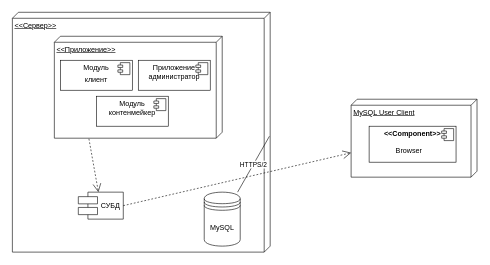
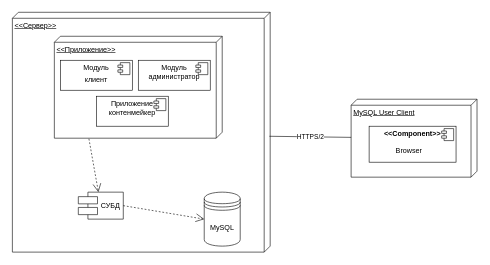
  <mxCell id="0" />
  <mxCell id="1" parent="0" />
  <mxCell id="2" value="&amp;lt;&amp;lt;Сервер&amp;gt;&amp;gt;" style="verticalAlign=top;align=left;spacingTop=8;spacingLeft=2;spacingRight=12;shape=cube;size=10;direction=south;fontStyle=4;html=1;" parent="1" vertex="1"><mxGeometry x="20" y="20" width="430" height="400" as="geometry" /></mxCell>
  <mxCell id="3" value="MySQL User Client" style="verticalAlign=top;align=left;spacingTop=8;spacingLeft=2;spacingRight=12;shape=cube;size=10;direction=south;fontStyle=4;html=1;" parent="1" vertex="1"><mxGeometry x="585" y="165" width="210" height="130" as="geometry" /></mxCell>
- <mxCell id="4" value="HTTPS/2" style="endArrow=none;html=1;exitX=0.517;exitY=0.003;exitDx=0;exitDy=0;exitPerimeter=0;" parent="1" source="2" target="5" edge="1"><mxGeometry width="50" height="50" relative="1" as="geometry"><mxPoint x="470" y="260" as="sourcePoint" /><mxPoint x="520" y="210" as="targetPoint" /></mxGeometry></mxCell>
+ <mxCell id="4" value="HTTPS/2" style="endArrow=none;html=1;exitX=0.517;exitY=0.003;exitDx=0;exitDy=0;exitPerimeter=0;" parent="1" source="2" target="3" edge="1"><mxGeometry width="50" height="50" relative="1" as="geometry"><mxPoint x="470" y="260" as="sourcePoint" /><mxPoint x="520" y="210" as="targetPoint" /></mxGeometry></mxCell>
  <mxCell id="5" value="MySQL" style="shape=datastore;whiteSpace=wrap;html=1;" parent="1" vertex="1"><mxGeometry x="340" y="320" width="60" height="90" as="geometry" /></mxCell>
  <mxCell id="6" value="СУБД" style="shape=component;align=left;spacingLeft=36;" parent="1" vertex="1"><mxGeometry x="130" y="320" width="75" height="45" as="geometry" /></mxCell>
  <mxCell id="7" value="&amp;lt;&amp;lt;Приложение&amp;gt;&amp;gt;" style="verticalAlign=top;align=left;spacingTop=8;spacingLeft=2;spacingRight=12;shape=cube;size=10;direction=south;fontStyle=4;html=1;" parent="1" vertex="1"><mxGeometry x="90" y="60" width="280" height="170" as="geometry" /></mxCell>
- <mxCell id="8" value="" style="endArrow=open;endSize=12;dashed=1;html=1;exitX=1;exitY=0.5;exitDx=0;exitDy=0;" parent="1" source="6" target="3" edge="1"><mxGeometry width="160" relative="1" as="geometry"><mxPoint x="250" y="470" as="sourcePoint" /><mxPoint x="410" y="470" as="targetPoint" /></mxGeometry></mxCell>
+ <mxCell id="8" value="" style="endArrow=open;endSize=12;dashed=1;html=1;exitX=1;exitY=0.5;exitDx=0;exitDy=0;entryX=0;entryY=0.5;entryDx=0;entryDy=0;" parent="1" source="6" target="5" edge="1"><mxGeometry width="160" relative="1" as="geometry"><mxPoint x="250" y="470" as="sourcePoint" /><mxPoint x="410" y="470" as="targetPoint" /></mxGeometry></mxCell>
  <mxCell id="9" value="" style="endArrow=open;endSize=12;dashed=1;html=1;exitX=1.006;exitY=0.794;exitDx=0;exitDy=0;exitPerimeter=0;" parent="1" source="7" target="6" edge="1"><mxGeometry width="160" relative="1" as="geometry"><mxPoint x="250" y="470" as="sourcePoint" /><mxPoint x="410" y="470" as="targetPoint" /></mxGeometry></mxCell>
  <mxCell id="10" value="&lt;p style=&quot;margin: 0px ; margin-top: 6px ; text-align: center&quot;&gt;&lt;b&gt;&amp;lt;&amp;lt;Component&amp;gt;&amp;gt;&lt;/b&gt;&lt;/p&gt;&lt;p style=&quot;margin: 0px ; margin-left: 8px&quot;&gt;&amp;nbsp; &amp;nbsp; &amp;nbsp; &amp;nbsp; &amp;nbsp;&lt;/p&gt;&lt;p style=&quot;margin: 0px ; margin-left: 8px&quot;&gt;&amp;nbsp; &amp;nbsp; &amp;nbsp; &amp;nbsp; &amp;nbsp; &amp;nbsp;Browser&lt;/p&gt;" style="align=left;overflow=fill;html=1;" parent="1" vertex="1"><mxGeometry x="615" y="210" width="145" height="60" as="geometry" /></mxCell>
  <mxCell id="11" value="" style="shape=component;jettyWidth=8;jettyHeight=4;" parent="10" vertex="1"><mxGeometry x="1" width="20" height="20" relative="1" as="geometry"><mxPoint x="-24" y="4" as="offset" /></mxGeometry></mxCell>
  <mxCell id="12" value="&lt;p style=&quot;margin: 0px ; margin-top: 6px ; text-align: center&quot;&gt;&lt;span style=&quot;text-align: left&quot;&gt;Модуль&lt;/span&gt;&lt;br&gt;&lt;/p&gt;&lt;p style=&quot;margin: 0px ; margin-top: 6px ; text-align: center&quot;&gt;&lt;span style=&quot;text-align: left&quot;&gt;клиент&lt;/span&gt;&lt;br&gt;&lt;/p&gt;" style="align=left;overflow=fill;html=1;" parent="1" vertex="1"><mxGeometry x="100" y="100" width="120" height="50" as="geometry" /></mxCell>
  <mxCell id="13" value="" style="shape=component;jettyWidth=8;jettyHeight=4;" parent="12" vertex="1"><mxGeometry x="1" width="20" height="20" relative="1" as="geometry"><mxPoint x="-24" y="4" as="offset" /></mxGeometry></mxCell>
- <mxCell id="14" value="&lt;p style=&quot;margin: 0px ; margin-top: 6px ; text-align: center&quot;&gt;&lt;span style=&quot;text-align: left&quot;&gt;Приложение&lt;/span&gt;&lt;br style=&quot;padding: 0px ; margin: 0px ; text-align: left&quot;&gt;&lt;span style=&quot;text-align: left&quot;&gt;администратор&lt;/span&gt;&lt;br&gt;&lt;/p&gt;" style="align=left;overflow=fill;html=1;" parent="1" vertex="1"><mxGeometry x="230" y="100" width="120" height="50" as="geometry" /></mxCell>
+ <mxCell id="14" value="&lt;p style=&quot;margin: 0px ; margin-top: 6px ; text-align: center&quot;&gt;&lt;span style=&quot;text-align: left&quot;&gt;Модуль&lt;/span&gt;&lt;br style=&quot;padding: 0px ; margin: 0px ; text-align: left&quot;&gt;&lt;span style=&quot;text-align: left&quot;&gt;администратор&lt;/span&gt;&lt;br&gt;&lt;/p&gt;" style="align=left;overflow=fill;html=1;" parent="1" vertex="1"><mxGeometry x="230" y="100" width="120" height="50" as="geometry" /></mxCell>
  <mxCell id="15" value="" style="shape=component;jettyWidth=8;jettyHeight=4;" parent="14" vertex="1"><mxGeometry x="1" width="20" height="20" relative="1" as="geometry"><mxPoint x="-24" y="4" as="offset" /></mxGeometry></mxCell>
- <mxCell id="16" value="&lt;p style=&quot;margin: 0px ; margin-top: 6px ; text-align: center&quot;&gt;&lt;span style=&quot;text-align: left&quot;&gt;Модуль&lt;/span&gt;&lt;br style=&quot;padding: 0px ; margin: 0px ; text-align: left&quot;&gt;&lt;span style=&quot;text-align: left&quot;&gt;контенмейкер&lt;/span&gt;&lt;br&gt;&lt;/p&gt;" style="align=left;overflow=fill;html=1;" parent="1" vertex="1"><mxGeometry x="160" y="160" width="120" height="50" as="geometry" /></mxCell>
+ <mxCell id="16" value="&lt;p style=&quot;margin: 0px ; margin-top: 6px ; text-align: center&quot;&gt;&lt;span style=&quot;text-align: left&quot;&gt;Приложение&lt;/span&gt;&lt;br style=&quot;padding: 0px ; margin: 0px ; text-align: left&quot;&gt;&lt;span style=&quot;text-align: left&quot;&gt;контенмейкер&lt;/span&gt;&lt;br&gt;&lt;/p&gt;" style="align=left;overflow=fill;html=1;" parent="1" vertex="1"><mxGeometry x="160" y="160" width="120" height="50" as="geometry" /></mxCell>
  <mxCell id="17" value="" style="shape=component;jettyWidth=8;jettyHeight=4;" parent="16" vertex="1"><mxGeometry x="1" width="20" height="20" relative="1" as="geometry"><mxPoint x="-24" y="4" as="offset" /></mxGeometry></mxCell>
